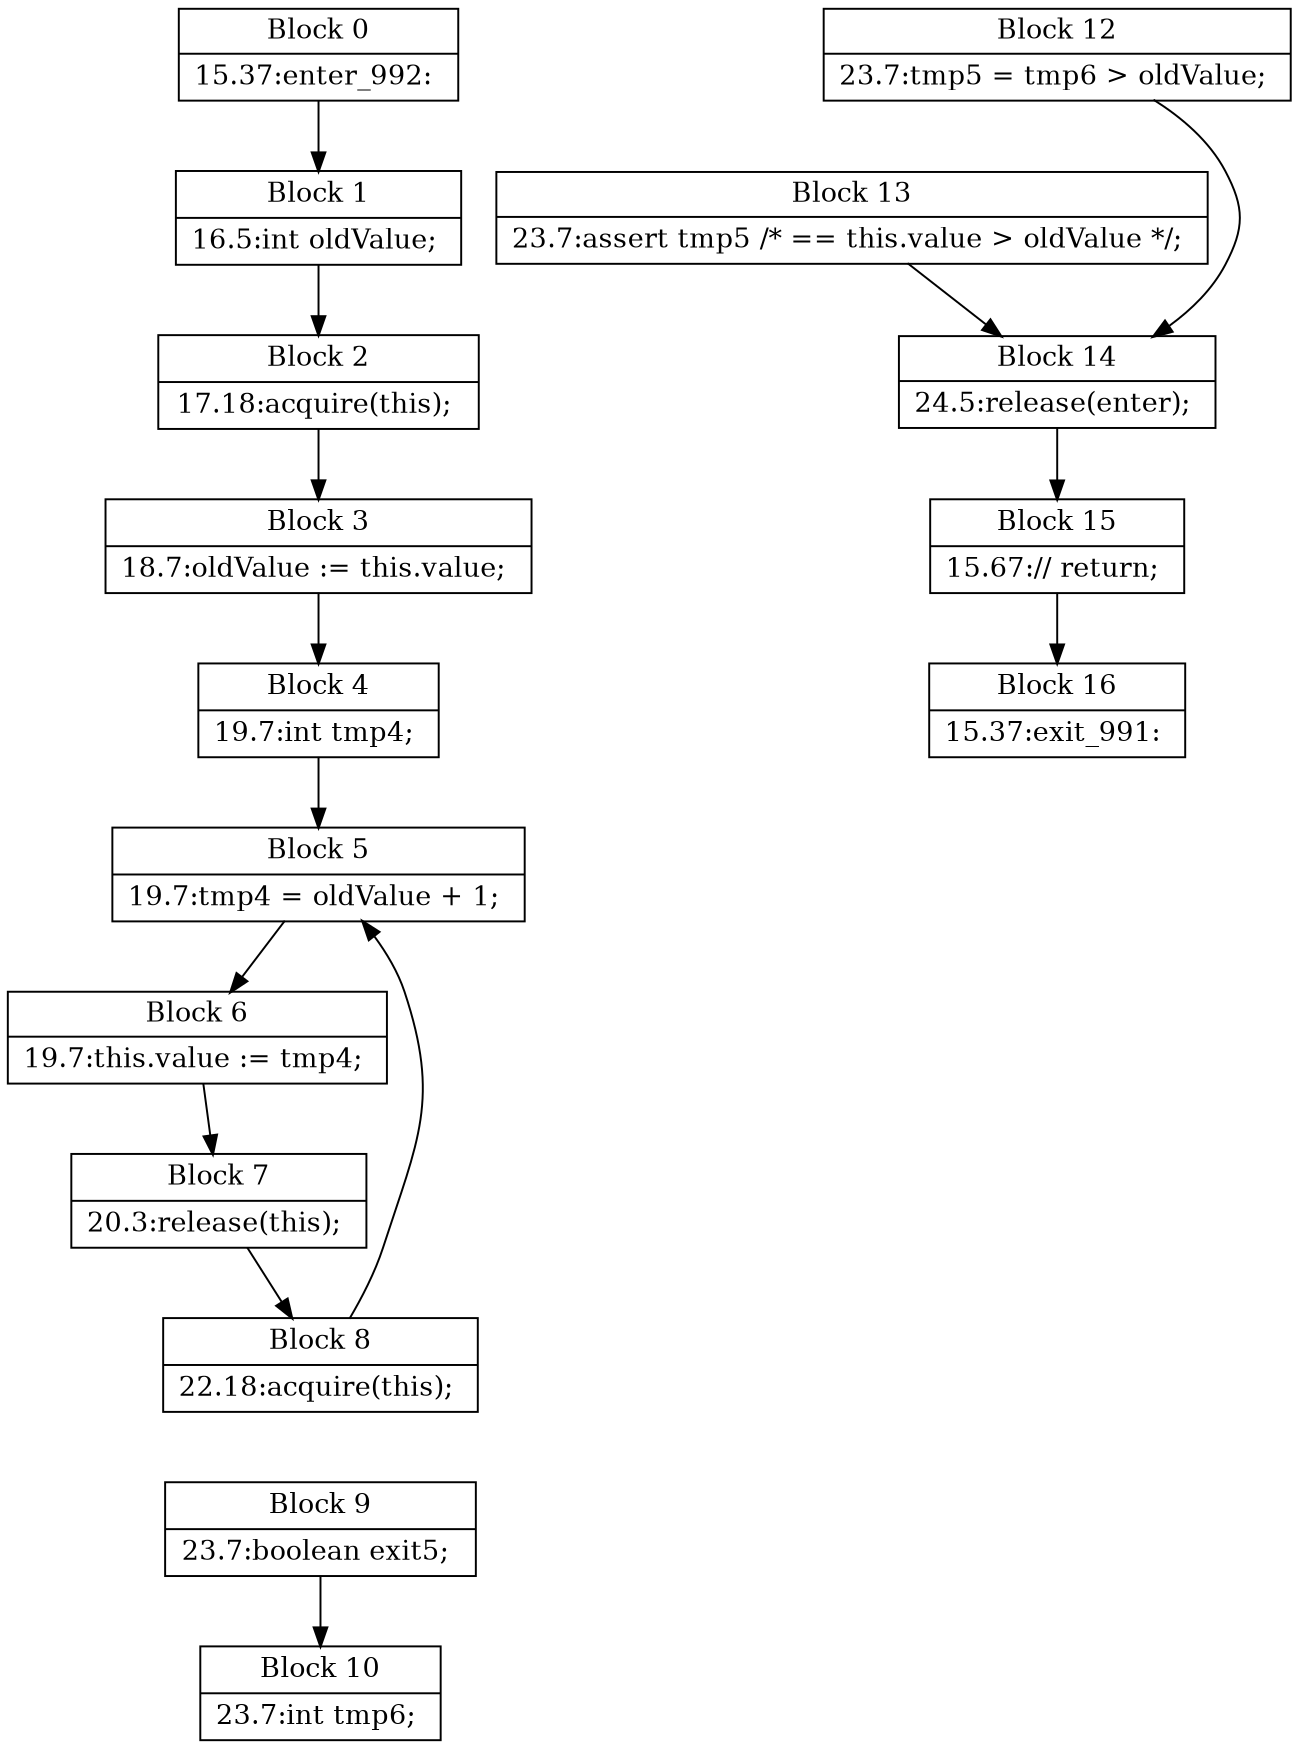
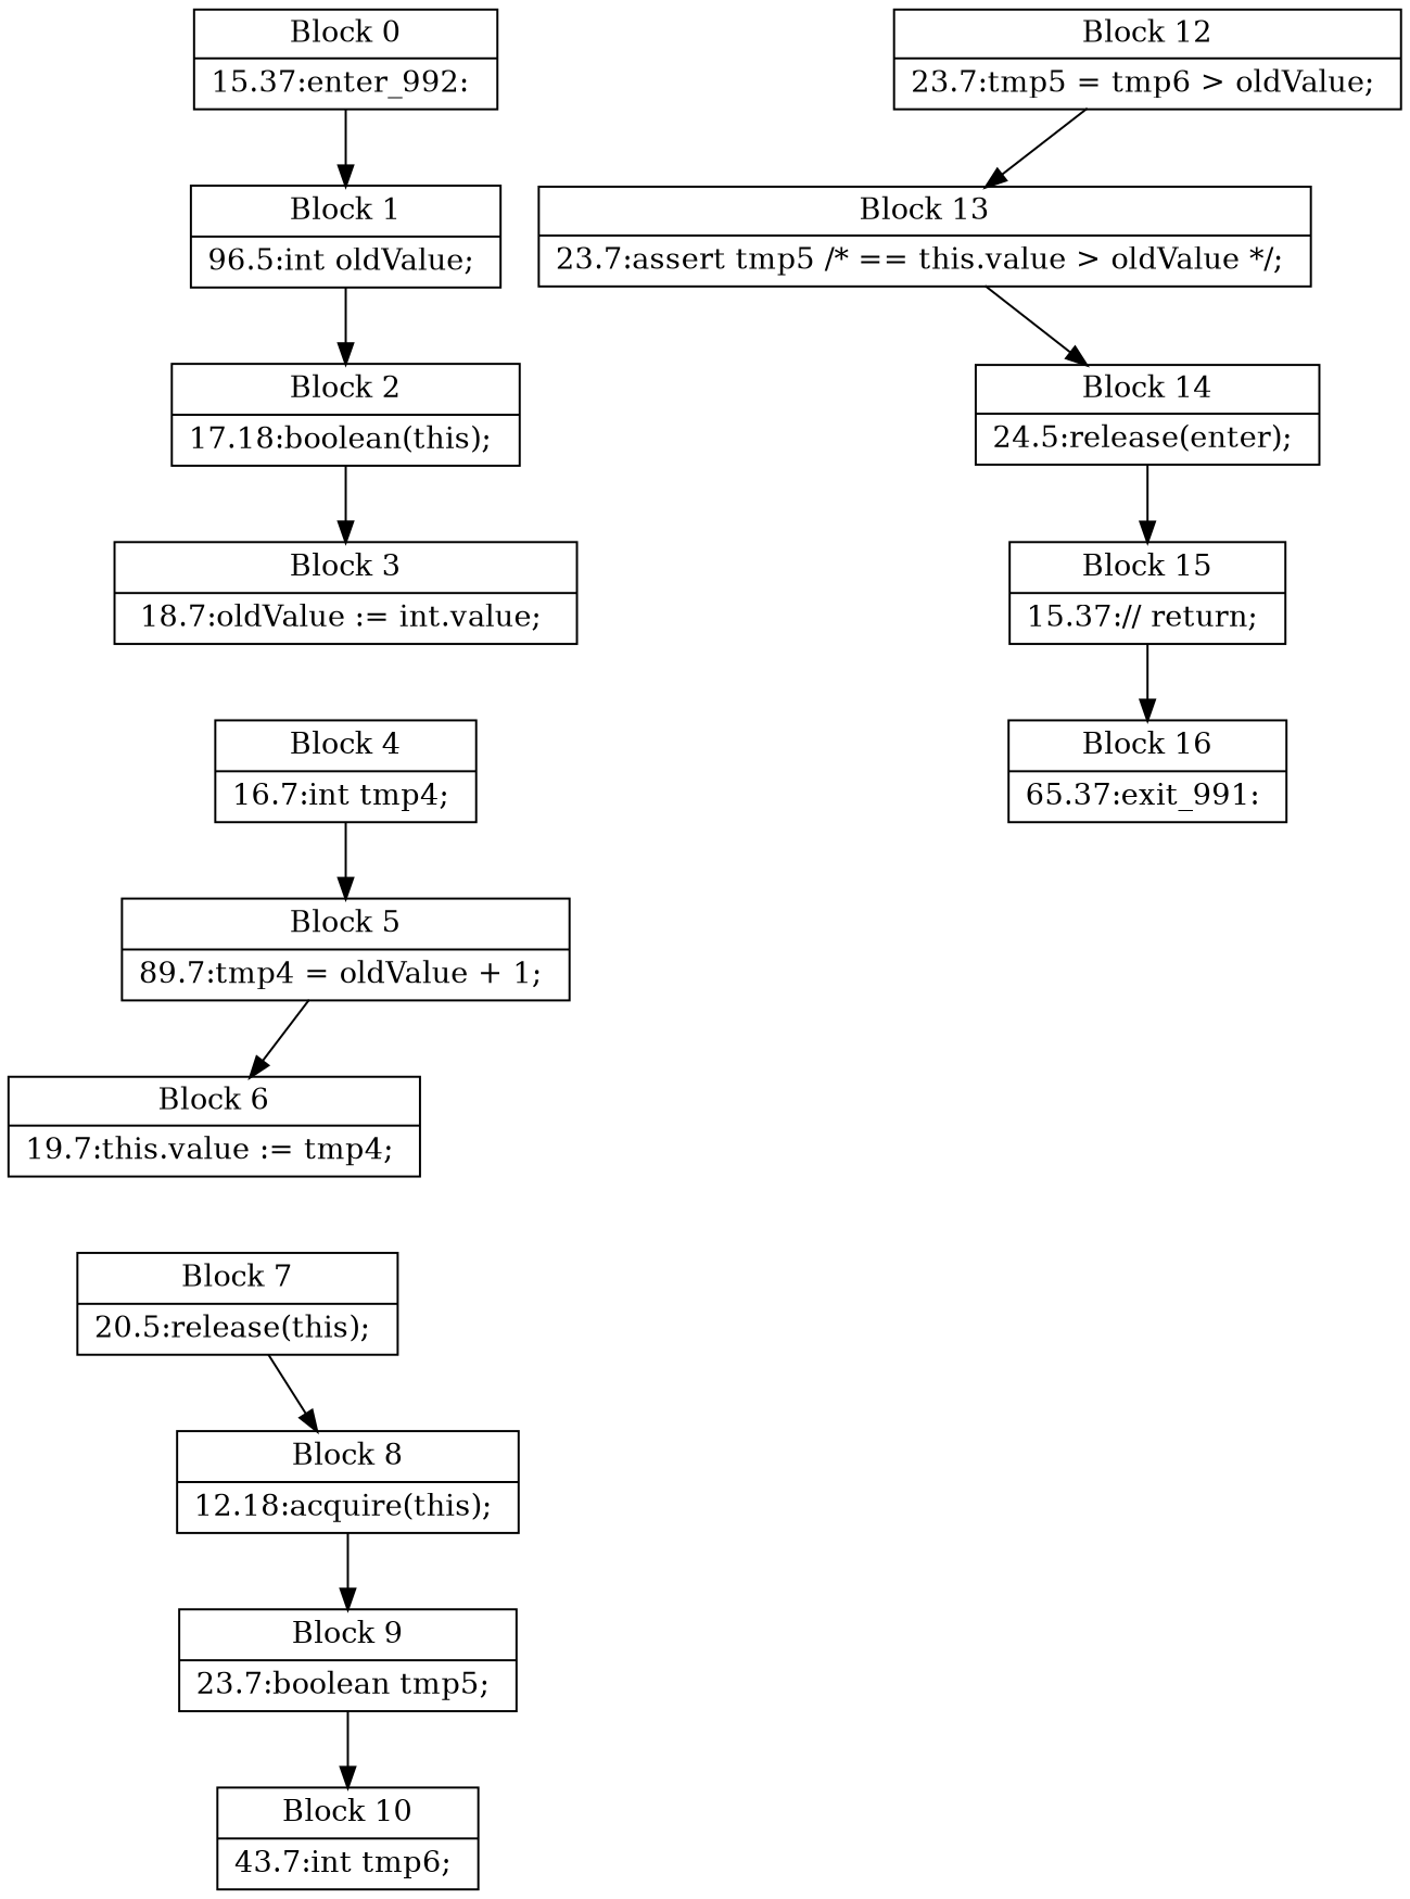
  digraph {
    node [shape=record]
    n1 [label="{Block 0|15.37:enter_992: \n}"]
-   n2 [label="{Block 1|16.5:int oldValue; \n}"]
-   n3 [label="{Block 2|17.18:acquire(this); \n}"]
-   n4 [label="{Block 3|18.7:oldValue := this.value; \n}"]
-   n5 [label="{Block 4|19.7:int tmp4; \n}"]
-   n6 [label="{Block 5|19.7:tmp4 = oldValue + 1; \n}"]
+   n2 [label="{Block 1|96.5:int oldValue; \n}"]
+   n3 [label="{Block 2|17.18:boolean(this); \n}"]
+   n4 [label="{Block 3|18.7:oldValue := int.value; \n}"]
+   n5 [label="{Block 4|16.7:int tmp4; \n}"]
+   n6 [label="{Block 5|89.7:tmp4 = oldValue + 1; \n}"]
    n7 [label="{Block 6|19.7:this.value := tmp4; \n}"]
-   n8 [label="{Block 7|20.3:release(this); \n}"]
-   n9 [label="{Block 8|22.18:acquire(this); \n}"]
-   n10 [label="{Block 9|23.7:boolean exit5; \n}"]
-   n11 [label="{Block 10|23.7:int tmp6; \n}"]
+   n8 [label="{Block 7|20.5:release(this); \n}"]
+   n9 [label="{Block 8|12.18:acquire(this); \n}"]
+   n10 [label="{Block 9|23.7:boolean tmp5; \n}"]
+   n11 [label="{Block 10|43.7:int tmp6; \n}"]
    n12 [label="{Block 12|23.7:tmp5 = tmp6 \> oldValue; \n}"]
    n13 [label="{Block 13|23.7:assert tmp5 /* == this.value \> oldValue */; \n}"]
    n14 [label="{Block 14|24.5:release(enter); \n}"]
-   n15 [label="{Block 15|15.67:// return; \n}"]
-   n16 [label="{Block 16|15.37:exit_991: \n}"]
+   n15 [label="{Block 15|15.37:// return; \n}"]
+   n16 [label="{Block 16|65.37:exit_991: \n}"]
    n1 -> n2
    n2 -> n3
    n3 -> n4
-   n4 -> n5
    n5 -> n6
    n6 -> n7
-   n7 -> n8
    n8 -> n9
-   n9 -> n6
+   n9 -> n10
    n10 -> n11
-   n12 -> n14
+   n12 -> n13
    n13 -> n14
    n14 -> n15
    n15 -> n16
  }
